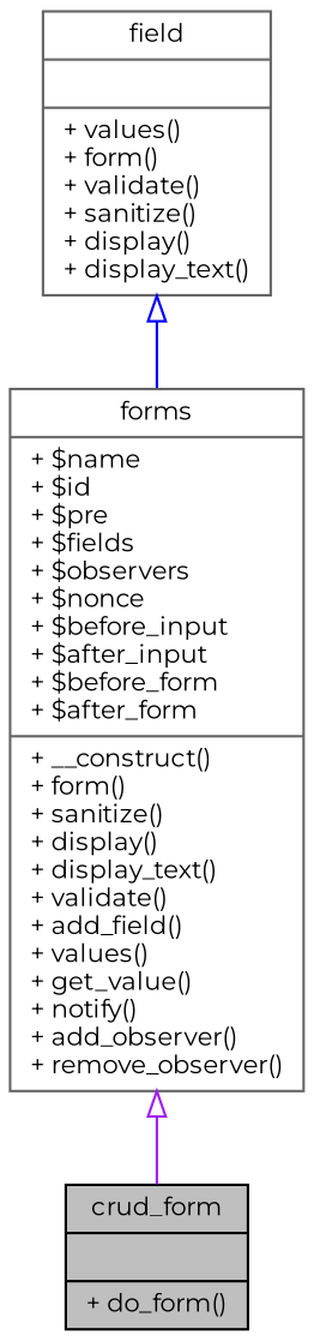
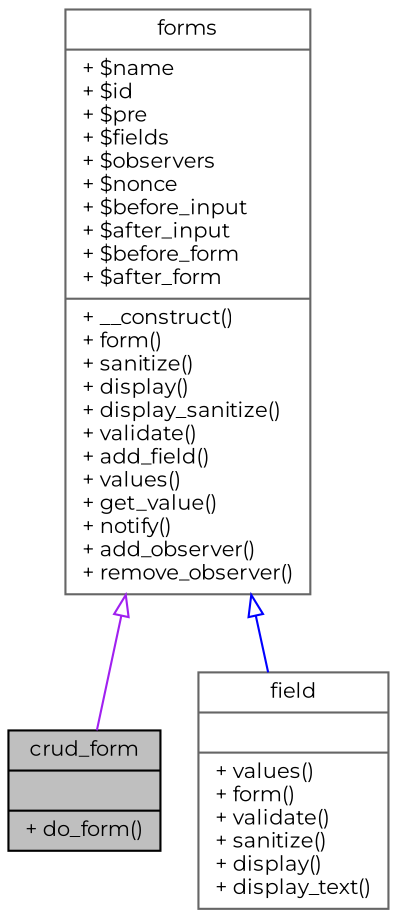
  digraph {
    fontname=Montserrat
    node [color=gray40 fillcolor=white fontname=Montserrat fontsize=10 shape=record style=filled]
    edge [arrowtail=onormal dir=back fontname=Montserrat fontsize=10 labelfontname=Helvetica labelfontsize=10 style=solid]
    n1 [color=black fillcolor=grey75 fontcolor=black height=0.2 label="{crud_form\n||+ do_form()\l}" width=0.4]
-   n2 [height=0.2 label="{forms\n|+ $name\l+ $id\l+ $pre\l+ $fields\l+ $observers\l+ $nonce\l+ $before_input\l+ $after_input\l+ $before_form\l+ $after_form\l|+ __construct()\l+ form()\l+ sanitize()\l+ display()\l+ display_text()\l+ validate()\l+ add_field()\l+ values()\l+ get_value()\l+ notify()\l+ add_observer()\l+ remove_observer()\l}" width=0.4]
+   n2 [height=0.2 label="{forms\n|+ $name\l+ $id\l+ $pre\l+ $fields\l+ $observers\l+ $nonce\l+ $before_input\l+ $after_input\l+ $before_form\l+ $after_form\l|+ __construct()\l+ form()\l+ sanitize()\l+ display()\l+ display_sanitize()\l+ validate()\l+ add_field()\l+ values()\l+ get_value()\l+ notify()\l+ add_observer()\l+ remove_observer()\l}" width=0.4]
    n3 [height=0.2 label="{field\n||+ values()\l+ form()\l+ validate()\l+ sanitize()\l+ display()\l+ display_text()\l}" width=0.4]
    n2 -> n1 [color=purple]
-   n3 -> n2 [color=blue]
+   n2 -> n3 [color=blue]
  }
